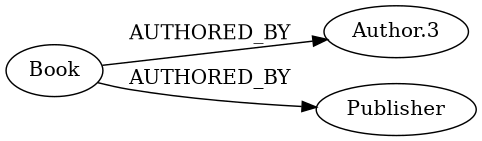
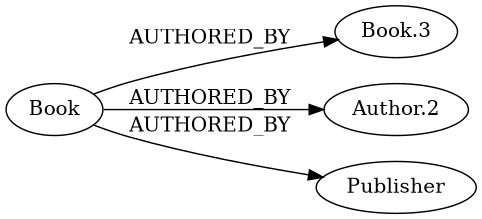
  strict digraph {
    rankdir=LR
    edge [weight=1]
    Book
-   "Author.3"
+   "Author.3" [label="Book.3"]
+   "Author.2"
    Publisher
    Book -> "Author.3" [label=AUTHORED_BY]
+   Book -> "Author.2" [label=AUTHORED_BY]
    Book -> Publisher [label=AUTHORED_BY]
  }
